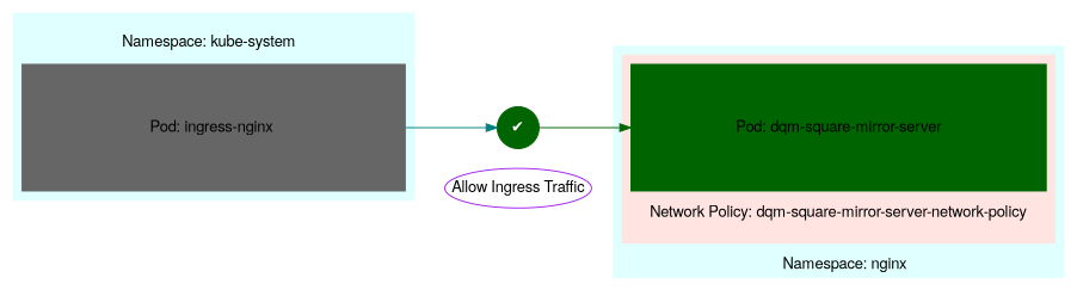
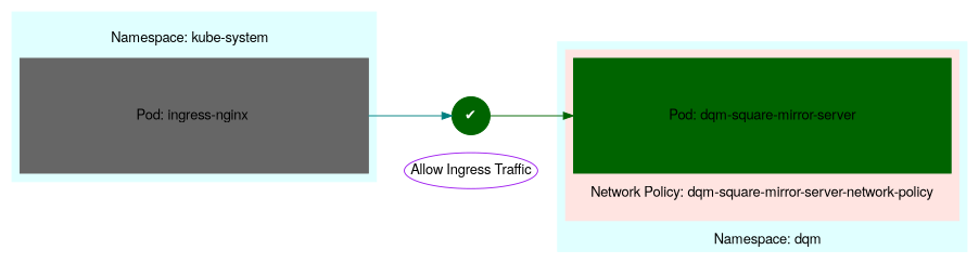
  digraph {
    fontname="Helvetica,Arial,sans-serif"
    rank=same
    rankdir=LR
    node [color=darkgreen fontname="Helvetica,Arial,sans-serif" shape=box style=filled]
    edge [fontname="Helvetica,Arial,sans-serif" style=solid]
    n1 [color=gray40 label="    Pod: ingress-nginx     " margin="1.4,0.7"]
    n2 [label="            Pod: dqm-square-mirror-server            " labeljust=c margin=0.7]
    n3 [fontcolor=white label=<&#10004;> shape=circle]
    n4 [color=purple label="Allow Ingress Traffic" margin=0 shape="" style=""]
    subgraph cluster_1 {
      color=lightcyan
      label=" \n                      Namespace: kube-system                        "
      labeljust=c
      style=filled
      n1
    }
    subgraph cluster_2 {
      color=lightcyan
-     label="   Namespace: nginx"
+     label="   Namespace: dqm"
      labeljust=c
      labelloc=b
      style=filled
      subgraph cluster_3 {
        color=mistyrose
        label="Network Policy: dqm-square-mirror-server-network-policy\n\n"
        labeljust=c
        labelloc=b
        nodesep=1
        style=filled
        n2
      }
    }
    subgraph cluster_4 {
      color=white
      n3
      n4
    }
    n1 -> n3 [minlen=1 color=teal]
    n3 -> n2 [color=darkgreen]
  }
